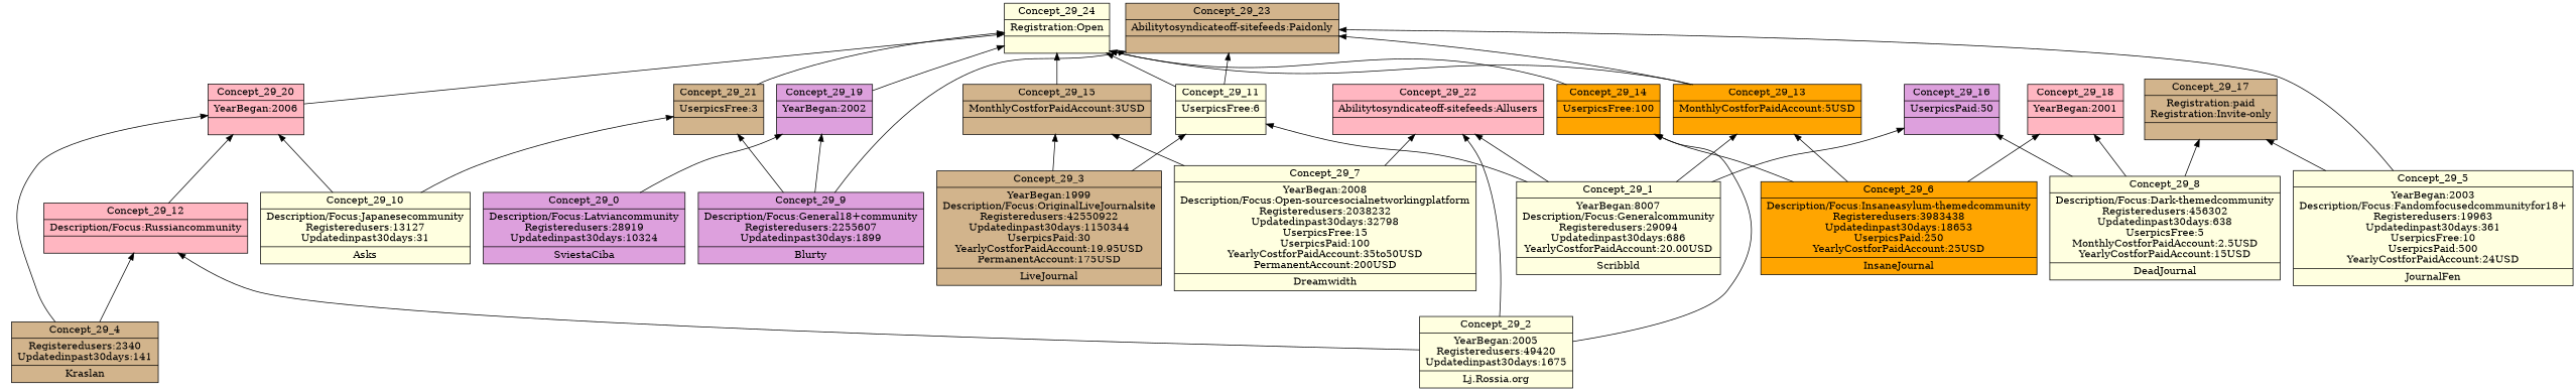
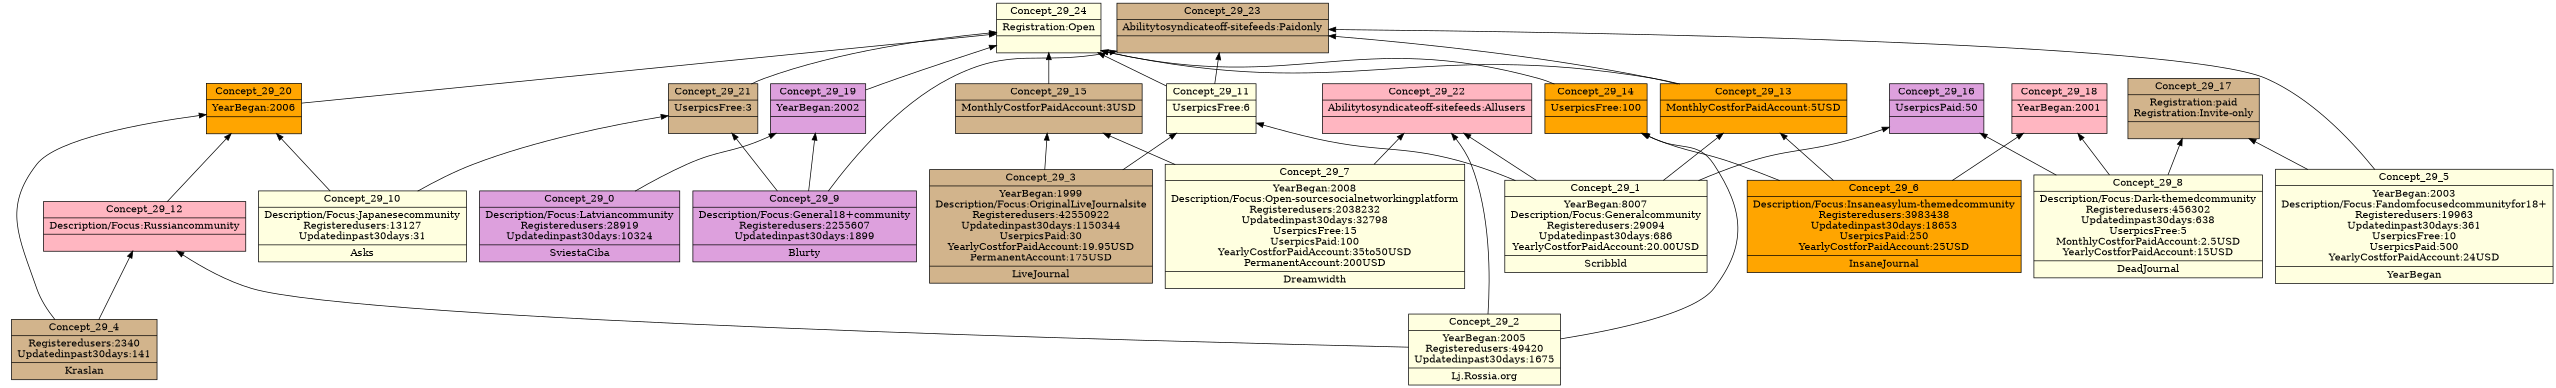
  digraph {
    rankdir=BT
    node [fillcolor=lightyellow shape=record style=filled]
    n1 [label="{Concept_29_7|YearBegan:2008\nDescription/Focus:Open-sourcesocialnetworkingplatform\nRegisteredusers:2038232\nUpdatedinpast30days:32798\nUserpicsFree:15\nUserpicsPaid:100\nYearlyCostforPaidAccount:35to50USD\nPermanentAccount:200USD\n|Dreamwidth\n}"]
    n2 [fillcolor=tan label="{Concept_29_15|MonthlyCostforPaidAccount:3USD\n|}"]
    n3 [fillcolor=lightpink label="{Concept_29_22|Abilitytosyndicateoff-sitefeeds:Allusers\n|}"]
    n4 [fillcolor=orange label="{Concept_29_6|Description/Focus:Insaneasylum-themedcommunity\nRegisteredusers:3983438\nUpdatedinpast30days:18653\nUserpicsPaid:250\nYearlyCostforPaidAccount:25USD\n|InsaneJournal\n}"]
    n5 [fillcolor=orange label="{Concept_29_14|UserpicsFree:100\n|}"]
    n6 [fillcolor=orange label="{Concept_29_13|MonthlyCostforPaidAccount:5USD\n|}"]
    n7 [fillcolor=lightpink label="{Concept_29_18|YearBegan:2001\n|}"]
    n8 [fillcolor=plum label="{Concept_29_9|Description/Focus:General18+community\nRegisteredusers:2255607\nUpdatedinpast30days:1899\n|Blurty\n}"]
    n9 [fillcolor=tan label="{Concept_29_21|UserpicsFree:3\n|}"]
    n10 [fillcolor=plum label="{Concept_29_19|YearBegan:2002\n|}"]
    n11 [fillcolor=tan label="{Concept_29_23|Abilitytosyndicateoff-sitefeeds:Paidonly\n|}"]
    n12 [fillcolor=plum label="{Concept_29_0|Description/Focus:Latviancommunity\nRegisteredusers:28919\nUpdatedinpast30days:10324\n|SviestaCiba\n}"]
    n13 [fillcolor=tan label="{Concept_29_4|Registeredusers:2340\nUpdatedinpast30days:141\n|Kraslan\n}"]
-   n14 [fillcolor=lightpink label="{Concept_29_20|YearBegan:2006\n|}"]
+   n14 [fillcolor=orange label="{Concept_29_20|YearBegan:2006\n|}"]
    n15 [fillcolor=lightpink label="{Concept_29_12|Description/Focus:Russiancommunity\n|}"]
    n16 [label="{Concept_29_1|YearBegan:8007\nDescription/Focus:Generalcommunity\nRegisteredusers:29094\nUpdatedinpast30days:686\nYearlyCostforPaidAccount:20.00USD\n|Scribbld\n}"]
    n17 [label="{Concept_29_11|UserpicsFree:6\n|}"]
    n18 [fillcolor=plum label="{Concept_29_16|UserpicsPaid:50\n|}"]
    n19 [label="{Concept_29_2|YearBegan:2005\nRegisteredusers:49420\nUpdatedinpast30days:1675\n|Lj.Rossia.org\n}"]
-   n20 [label="{Concept_29_5|YearBegan:2003\nDescription/Focus:Fandomfocusedcommunityfor18+\nRegisteredusers:19963\nUpdatedinpast30days:361\nUserpicsFree:10\nUserpicsPaid:500\nYearlyCostforPaidAccount:24USD\n|JournalFen\n}"]
+   n20 [label="{Concept_29_5|YearBegan:2003\nDescription/Focus:Fandomfocusedcommunityfor18+\nRegisteredusers:19963\nUpdatedinpast30days:361\nUserpicsFree:10\nUserpicsPaid:500\nYearlyCostforPaidAccount:24USD\n|YearBegan\n}"]
    n21 [fillcolor=tan label="{Concept_29_17|Registration:paid\nRegistration:Invite-only\n|}"]
    n22 [fillcolor=tan label="{Concept_29_3|YearBegan:1999\nDescription/Focus:OriginalLiveJournalsite\nRegisteredusers:42550922\nUpdatedinpast30days:1150344\nUserpicsPaid:30\nYearlyCostforPaidAccount:19.95USD\nPermanentAccount:175USD\n|LiveJournal\n}"]
    n23 [label="{Concept_29_8|Description/Focus:Dark-themedcommunity\nRegisteredusers:456302\nUpdatedinpast30days:638\nUserpicsFree:5\nMonthlyCostforPaidAccount:2.5USD\nYearlyCostforPaidAccount:15USD\n|DeadJournal\n}"]
    n24 [label="{Concept_29_10|Description/Focus:Japanesecommunity\nRegisteredusers:13127\nUpdatedinpast30days:31\n|Asks\n}"]
    n25 [label="{Concept_29_24|Registration:Open\n|}"]
    subgraph sub_1 {
      label=29
      n1
      n2
      n3
      n4
      n5
      n6
      n7
      n8
      n9
      n10
      n11
      n12
      n13
      n14
      n15
      n16
      n17
      n18
      n19
      n20
      n21
      n22
      n23
      n24
      n25
    }
    n1 -> n2
    n1 -> n3
    n2 -> n25
    n4 -> n5
    n4 -> n6
    n4 -> n7
    n5 -> n25
    n6 -> n11
    n6 -> n25
    n8 -> n9
    n8 -> n10
    n8 -> n11
    n9 -> n25
    n10 -> n25
    n12 -> n10
    n13 -> n14
    n13 -> n15
    n14 -> n25
    n15 -> n14
    n16 -> n3
    n16 -> n6
    n16 -> n17
    n16 -> n18
    n17 -> n11
    n17 -> n25
    n19 -> n3
    n19 -> n5
    n19 -> n15
    n20 -> n11
    n20 -> n21
    n22 -> n2
    n22 -> n17
    n23 -> n7
    n23 -> n18
    n23 -> n21
    n24 -> n9
    n24 -> n14
  }
